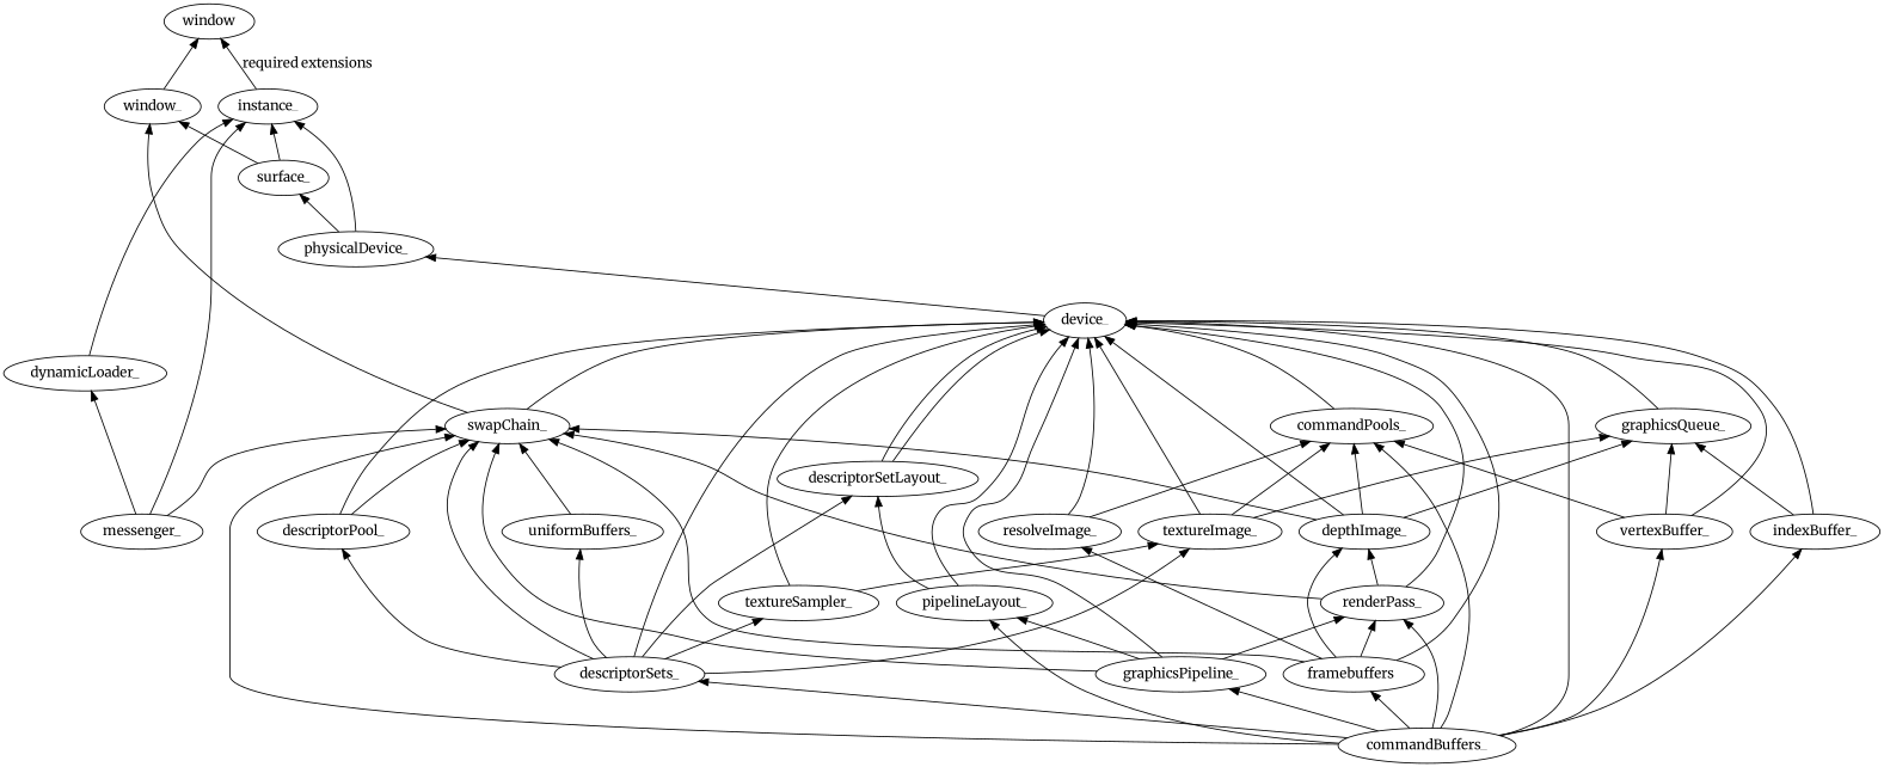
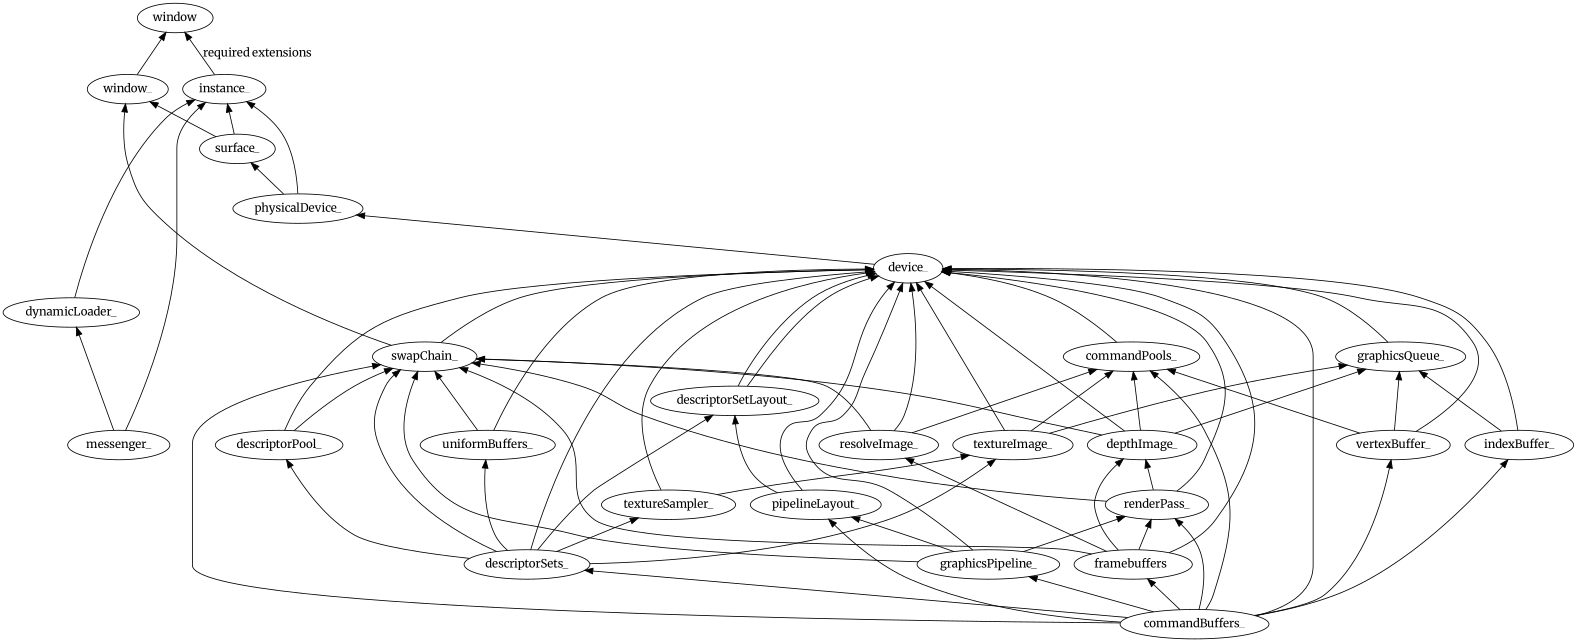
  digraph {
    fontname=Merriweather
    rankdir=BT
    node [fontname=Merriweather]
    edge [fontname=Merriweather]
    commandBuffers_
    device_
    commandPools_
    swapChain_
    renderPass_
    pipelineLayout_
    graphicsPipeline_
    framebuffers_
    vertexBuffer_
    indexBuffer_
    descriptorSets_
    physicalDevice_
    window_
    depthImage_
    descriptorSetLayout_
    resolveImage_
    graphicsQueue_
    descriptorPool_
    textureImage_
    textureSampler_
    uniformBuffers_
    instance_
    surface_
    n24 [label=window]
    dynamicLoader_
    messenger_
    commandBuffers_ -> device_
    commandBuffers_ -> commandPools_
    commandBuffers_ -> swapChain_
    commandBuffers_ -> renderPass_
    commandBuffers_ -> pipelineLayout_
    commandBuffers_ -> graphicsPipeline_
    commandBuffers_ -> framebuffers_
    commandBuffers_ -> vertexBuffer_
    commandBuffers_ -> indexBuffer_
    commandBuffers_ -> descriptorSets_
    device_ -> physicalDevice_
    commandPools_ -> device_
    swapChain_ -> device_
    swapChain_ -> window_
    renderPass_ -> device_
    renderPass_ -> swapChain_
    renderPass_ -> depthImage_
    pipelineLayout_ -> device_
    pipelineLayout_ -> descriptorSetLayout_
    graphicsPipeline_ -> device_
    graphicsPipeline_ -> swapChain_
    graphicsPipeline_ -> renderPass_
    graphicsPipeline_ -> pipelineLayout_
    framebuffers_ -> device_
    framebuffers_ -> swapChain_
    framebuffers_ -> renderPass_
    framebuffers_ -> depthImage_
    framebuffers_ -> resolveImage_
    vertexBuffer_ -> device_
    vertexBuffer_ -> commandPools_
    vertexBuffer_ -> graphicsQueue_
    indexBuffer_ -> device_
    indexBuffer_ -> graphicsQueue_
    descriptorSets_ -> device_
    descriptorSets_ -> swapChain_
    descriptorSets_ -> descriptorSetLayout_
    descriptorSets_ -> descriptorPool_
    descriptorSets_ -> textureImage_
    descriptorSets_ -> textureSampler_
    descriptorSets_ -> uniformBuffers_
    physicalDevice_ -> instance_
    physicalDevice_ -> surface_
    window_ -> n24
    depthImage_ -> device_
    depthImage_ -> commandPools_
    depthImage_ -> swapChain_
    depthImage_ -> graphicsQueue_
    descriptorSetLayout_ -> device_
    descriptorSetLayout_ -> device_
    resolveImage_ -> device_
    resolveImage_ -> commandPools_
-   messenger_ -> swapChain_
+   resolveImage_ -> swapChain_
    graphicsQueue_ -> device_
    descriptorPool_ -> device_
    descriptorPool_ -> swapChain_
    textureImage_ -> device_
    textureImage_ -> commandPools_
    textureImage_ -> graphicsQueue_
    textureSampler_ -> device_
    textureSampler_ -> textureImage_
+   uniformBuffers_ -> device_
    uniformBuffers_ -> swapChain_
    instance_ -> n24 [label="required extensions"]
    surface_ -> window_
    surface_ -> instance_
    dynamicLoader_ -> instance_
    messenger_ -> instance_
    messenger_ -> dynamicLoader_
  }
